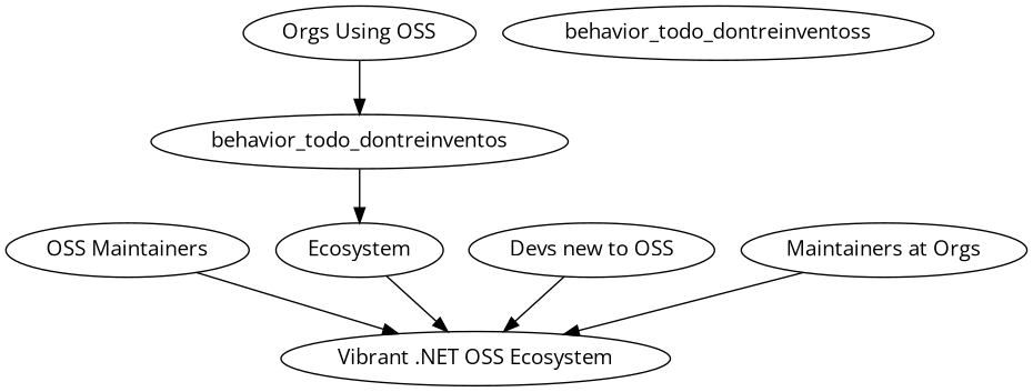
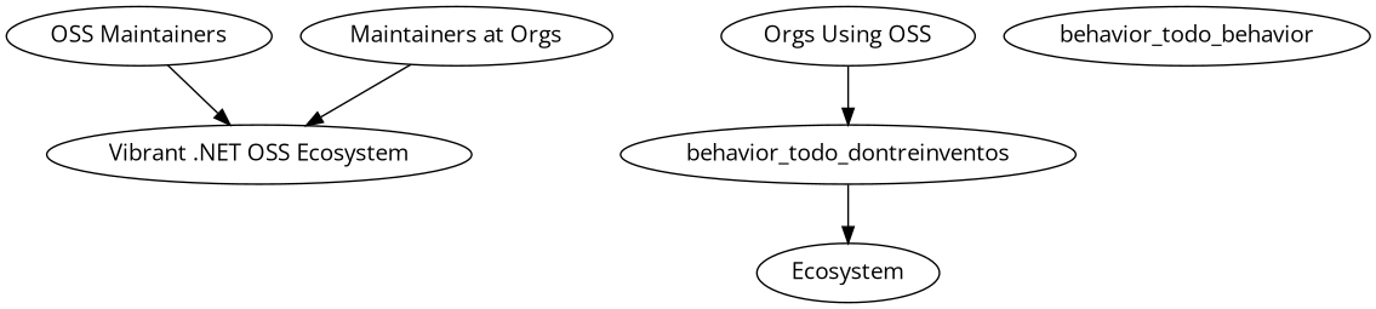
  digraph {
    fontname="Open Sans"
    node [fontname="Open Sans"]
    edge [fontname="Open Sans"]
    n1 [label="Vibrant .NET OSS Ecosystem"]
    n2 [label="OSS Maintainers"]
    n3 [label="Orgs Using OSS"]
    behavior_todo_dontreinventos
    n5 [label=Ecosystem]
-   n6 [label="Devs new to OSS"]
    n7 [label="Maintainers at Orgs"]
-   behavior_todo_dontreinventoss
+   behavior_todo_dontreinventoss [label=behavior_todo_behavior]
    n2 -> n1
    n3 -> behavior_todo_dontreinventos
    behavior_todo_dontreinventos -> n5
-   n5 -> n1
-   n6 -> n1
    n7 -> n1
  }
